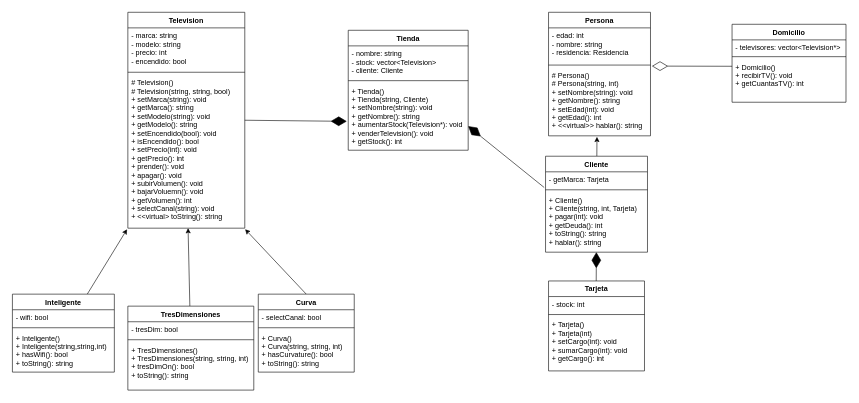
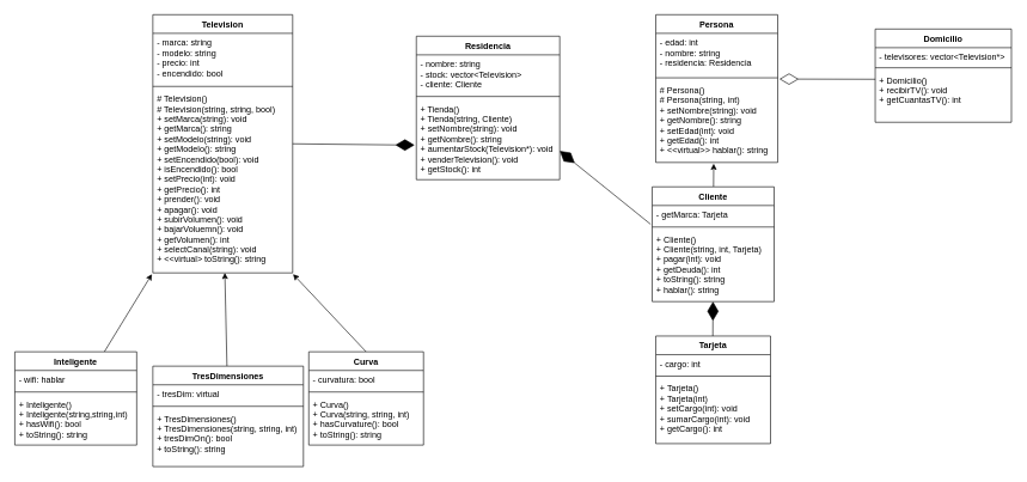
  <mxCell id="0" />
  <mxCell id="1" parent="0" />
- <mxCell id="2" value="Tienda" style="swimlane;fontStyle=1;align=center;verticalAlign=top;childLayout=stackLayout;horizontal=1;startSize=26;horizontalStack=0;resizeParent=1;resizeParentMax=0;resizeLast=0;collapsible=1;marginBottom=0;" parent="1" vertex="1"><mxGeometry x="580" y="50" width="200" height="200" as="geometry" /></mxCell>
+ <mxCell id="2" value="Residencia" style="swimlane;fontStyle=1;align=center;verticalAlign=top;childLayout=stackLayout;horizontal=1;startSize=26;horizontalStack=0;resizeParent=1;resizeParentMax=0;resizeLast=0;collapsible=1;marginBottom=0;" parent="1" vertex="1"><mxGeometry x="580" y="50" width="200" height="200" as="geometry" /></mxCell>
  <mxCell id="3" value="- nombre: string&#10;- stock: vector&lt;Television&gt;&#10;- cliente: Cliente" style="text;strokeColor=none;fillColor=none;align=left;verticalAlign=top;spacingLeft=4;spacingRight=4;overflow=hidden;rotatable=0;points=[[0,0.5],[1,0.5]];portConstraint=eastwest;" parent="2" vertex="1"><mxGeometry y="26" width="200" height="54" as="geometry" /></mxCell>
  <mxCell id="4" value="" style="line;strokeWidth=1;fillColor=none;align=left;verticalAlign=middle;spacingTop=-1;spacingLeft=3;spacingRight=3;rotatable=0;labelPosition=right;points=[];portConstraint=eastwest;strokeColor=inherit;" parent="2" vertex="1"><mxGeometry y="80" width="200" height="8" as="geometry" /></mxCell>
  <mxCell id="5" value="+ Tienda()&#10;+ Tienda(string, Cliente)&#10;+ setNombre(string): void&#10;+ getNombre(): string&#10;+ aumentarStock(Television*): void&#10;+ venderTelevision(): void&#10;+ getStock(): int" style="text;strokeColor=none;fillColor=none;align=left;verticalAlign=top;spacingLeft=4;spacingRight=4;overflow=hidden;rotatable=0;points=[[0,0.5],[1,0.5]];portConstraint=eastwest;" parent="2" vertex="1"><mxGeometry y="88" width="200" height="112" as="geometry" /></mxCell>
  <mxCell id="6" value="Television" style="swimlane;fontStyle=1;align=center;verticalAlign=top;childLayout=stackLayout;horizontal=1;startSize=26;horizontalStack=0;resizeParent=1;resizeParentMax=0;resizeLast=0;collapsible=1;marginBottom=0;" parent="1" vertex="1"><mxGeometry x="212.5" y="20" width="195" height="360" as="geometry" /></mxCell>
  <mxCell id="7" value="- marca: string&#10;- modelo: string&#10;- precio: int&#10;- encendido: bool" style="text;strokeColor=none;fillColor=none;align=left;verticalAlign=top;spacingLeft=4;spacingRight=4;overflow=hidden;rotatable=0;points=[[0,0.5],[1,0.5]];portConstraint=eastwest;" parent="6" vertex="1"><mxGeometry y="26" width="195" height="70" as="geometry" /></mxCell>
  <mxCell id="8" value="" style="line;strokeWidth=1;fillColor=none;align=left;verticalAlign=middle;spacingTop=-1;spacingLeft=3;spacingRight=3;rotatable=0;labelPosition=right;points=[];portConstraint=eastwest;strokeColor=inherit;" parent="6" vertex="1"><mxGeometry y="96" width="195" height="8" as="geometry" /></mxCell>
  <mxCell id="9" value="# Television()&#10;# Television(string, string, bool)&#10;+ setMarca(string): void&#10;+ getMarca(): string&#10;+ setModelo(string): void&#10;+ getModelo(): string&#10;+ setEncendido(bool): void&#10;+ isEncendido(): bool&#10;+ setPrecio(int): void&#10;+ getPrecio(): int&#10;+ prender(): void&#10;+ apagar(): void&#10;+ subirVolumen(): void&#10;+ bajarVoluemn(): void&#10;+ getVolumen(): int&#10;+ selectCanal(string): void&#10;+ &lt;&lt;virtual&gt; toString(): string" style="text;strokeColor=none;fillColor=none;align=left;verticalAlign=top;spacingLeft=4;spacingRight=4;overflow=hidden;rotatable=0;points=[[0,0.5],[1,0.5]];portConstraint=eastwest;" parent="6" vertex="1"><mxGeometry y="104" width="195" height="256" as="geometry" /></mxCell>
  <mxCell id="10" value="" style="edgeStyle=none;html=1;entryX=-0.007;entryY=1.007;entryDx=0;entryDy=0;entryPerimeter=0;" parent="1" source="11" target="9" edge="1"><mxGeometry relative="1" as="geometry" /></mxCell>
  <mxCell id="11" value="Inteligente" style="swimlane;fontStyle=1;align=center;verticalAlign=top;childLayout=stackLayout;horizontal=1;startSize=26;horizontalStack=0;resizeParent=1;resizeParentMax=0;resizeLast=0;collapsible=1;marginBottom=0;" parent="1" vertex="1"><mxGeometry x="20" y="490" width="170" height="130" as="geometry" /></mxCell>
- <mxCell id="12" value="- wifi: bool" style="text;strokeColor=none;fillColor=none;align=left;verticalAlign=top;spacingLeft=4;spacingRight=4;overflow=hidden;rotatable=0;points=[[0,0.5],[1,0.5]];portConstraint=eastwest;" parent="11" vertex="1"><mxGeometry y="26" width="170" height="26" as="geometry" /></mxCell>
+ <mxCell id="12" value="- wifi: hablar" style="text;strokeColor=none;fillColor=none;align=left;verticalAlign=top;spacingLeft=4;spacingRight=4;overflow=hidden;rotatable=0;points=[[0,0.5],[1,0.5]];portConstraint=eastwest;" parent="11" vertex="1"><mxGeometry y="26" width="170" height="26" as="geometry" /></mxCell>
  <mxCell id="13" value="" style="line;strokeWidth=1;fillColor=none;align=left;verticalAlign=middle;spacingTop=-1;spacingLeft=3;spacingRight=3;rotatable=0;labelPosition=right;points=[];portConstraint=eastwest;strokeColor=inherit;" parent="11" vertex="1"><mxGeometry y="52" width="170" height="8" as="geometry" /></mxCell>
  <mxCell id="14" value="+ Inteligente()&#10;+ Inteligente(string,string,int)&#10;+ hasWifi(): bool&#10;+ toString(): string" style="text;strokeColor=none;fillColor=none;align=left;verticalAlign=top;spacingLeft=4;spacingRight=4;overflow=hidden;rotatable=0;points=[[0,0.5],[1,0.5]];portConstraint=eastwest;" parent="11" vertex="1"><mxGeometry y="60" width="170" height="70" as="geometry" /></mxCell>
  <mxCell id="15" value="" style="edgeStyle=none;html=1;" parent="1" source="16" target="9" edge="1"><mxGeometry relative="1" as="geometry" /></mxCell>
  <mxCell id="16" value="TresDimensiones" style="swimlane;fontStyle=1;align=center;verticalAlign=top;childLayout=stackLayout;horizontal=1;startSize=26;horizontalStack=0;resizeParent=1;resizeParentMax=0;resizeLast=0;collapsible=1;marginBottom=0;" parent="1" vertex="1"><mxGeometry x="212.5" y="510" width="210" height="140" as="geometry" /></mxCell>
- <mxCell id="17" value="- tresDim: bool" style="text;strokeColor=none;fillColor=none;align=left;verticalAlign=top;spacingLeft=4;spacingRight=4;overflow=hidden;rotatable=0;points=[[0,0.5],[1,0.5]];portConstraint=eastwest;" parent="16" vertex="1"><mxGeometry y="26" width="210" height="26" as="geometry" /></mxCell>
+ <mxCell id="17" value="- tresDim: virtual" style="text;strokeColor=none;fillColor=none;align=left;verticalAlign=top;spacingLeft=4;spacingRight=4;overflow=hidden;rotatable=0;points=[[0,0.5],[1,0.5]];portConstraint=eastwest;" parent="16" vertex="1"><mxGeometry y="26" width="210" height="26" as="geometry" /></mxCell>
  <mxCell id="18" value="" style="line;strokeWidth=1;fillColor=none;align=left;verticalAlign=middle;spacingTop=-1;spacingLeft=3;spacingRight=3;rotatable=0;labelPosition=right;points=[];portConstraint=eastwest;strokeColor=inherit;" parent="16" vertex="1"><mxGeometry y="52" width="210" height="8" as="geometry" /></mxCell>
  <mxCell id="19" value="+ TresDimensiones()&#10;+ TresDimensiones(string, string, int)&#10;+ tresDimOn(): bool&#10;+ toString(): string&#10;" style="text;strokeColor=none;fillColor=none;align=left;verticalAlign=top;spacingLeft=4;spacingRight=4;overflow=hidden;rotatable=0;points=[[0,0.5],[1,0.5]];portConstraint=eastwest;" parent="16" vertex="1"><mxGeometry y="60" width="210" height="80" as="geometry" /></mxCell>
  <mxCell id="20" value="Persona" style="swimlane;fontStyle=1;align=center;verticalAlign=top;childLayout=stackLayout;horizontal=1;startSize=26;horizontalStack=0;resizeParent=1;resizeParentMax=0;resizeLast=0;collapsible=1;marginBottom=0;" parent="1" vertex="1"><mxGeometry x="914" y="20" width="170" height="206" as="geometry" /></mxCell>
  <mxCell id="21" value="- edad: int&#10;- nombre: string&#10;- residencia: Residencia" style="text;strokeColor=none;fillColor=none;align=left;verticalAlign=top;spacingLeft=4;spacingRight=4;overflow=hidden;rotatable=0;points=[[0,0.5],[1,0.5]];portConstraint=eastwest;" parent="20" vertex="1"><mxGeometry y="26" width="170" height="58" as="geometry" /></mxCell>
  <mxCell id="22" value="" style="line;strokeWidth=1;fillColor=none;align=left;verticalAlign=middle;spacingTop=-1;spacingLeft=3;spacingRight=3;rotatable=0;labelPosition=right;points=[];portConstraint=eastwest;strokeColor=inherit;" parent="20" vertex="1"><mxGeometry y="84" width="170" height="8" as="geometry" /></mxCell>
  <mxCell id="23" value="# Persona()&#10;# Persona(string, int)&#10;+ setNombre(string): void&#10;+ getNombre(): string&#10;+ setEdad(int): void&#10;+ getEdad(): int&#10;+ &lt;&lt;virtual&gt;&gt; hablar(): string" style="text;strokeColor=none;fillColor=none;align=left;verticalAlign=top;spacingLeft=4;spacingRight=4;overflow=hidden;rotatable=0;points=[[0,0.5],[1,0.5]];portConstraint=eastwest;" parent="20" vertex="1"><mxGeometry y="92" width="170" height="114" as="geometry" /></mxCell>
  <mxCell id="24" value="" style="edgeStyle=none;html=1;entryX=0.475;entryY=1.015;entryDx=0;entryDy=0;entryPerimeter=0;" edge="1" parent="1" source="25" target="23"><mxGeometry relative="1" as="geometry" /></mxCell>
  <mxCell id="25" value="Cliente" style="swimlane;fontStyle=1;align=center;verticalAlign=top;childLayout=stackLayout;horizontal=1;startSize=26;horizontalStack=0;resizeParent=1;resizeParentMax=0;resizeLast=0;collapsible=1;marginBottom=0;" parent="1" vertex="1"><mxGeometry x="909" y="260" width="170" height="160" as="geometry" /></mxCell>
  <mxCell id="26" value="- getMarca: Tarjeta" style="text;strokeColor=none;fillColor=none;align=left;verticalAlign=top;spacingLeft=4;spacingRight=4;overflow=hidden;rotatable=0;points=[[0,0.5],[1,0.5]];portConstraint=eastwest;" parent="25" vertex="1"><mxGeometry y="26" width="170" height="26" as="geometry" /></mxCell>
  <mxCell id="27" value="" style="line;strokeWidth=1;fillColor=none;align=left;verticalAlign=middle;spacingTop=-1;spacingLeft=3;spacingRight=3;rotatable=0;labelPosition=right;points=[];portConstraint=eastwest;strokeColor=inherit;" parent="25" vertex="1"><mxGeometry y="52" width="170" height="8" as="geometry" /></mxCell>
  <mxCell id="28" value="+ Cliente()&#10;+ Cliente(string, int, Tarjeta)&#10;+ pagar(int): void&#10;+ getDeuda(): int&#10;+ toString(): string&#10;+ hablar(): string" style="text;strokeColor=none;fillColor=none;align=left;verticalAlign=top;spacingLeft=4;spacingRight=4;overflow=hidden;rotatable=0;points=[[0,0.5],[1,0.5]];portConstraint=eastwest;" parent="25" vertex="1"><mxGeometry y="60" width="170" height="100" as="geometry" /></mxCell>
  <mxCell id="29" value="Tarjeta" style="swimlane;fontStyle=1;align=center;verticalAlign=top;childLayout=stackLayout;horizontal=1;startSize=26;horizontalStack=0;resizeParent=1;resizeParentMax=0;resizeLast=0;collapsible=1;marginBottom=0;" parent="1" vertex="1"><mxGeometry x="914" y="468" width="160" height="150" as="geometry" /></mxCell>
- <mxCell id="30" value="- stock: int" style="text;strokeColor=none;fillColor=none;align=left;verticalAlign=top;spacingLeft=4;spacingRight=4;overflow=hidden;rotatable=0;points=[[0,0.5],[1,0.5]];portConstraint=eastwest;" parent="29" vertex="1"><mxGeometry y="26" width="160" height="26" as="geometry" /></mxCell>
+ <mxCell id="30" value="- cargo: int" style="text;strokeColor=none;fillColor=none;align=left;verticalAlign=top;spacingLeft=4;spacingRight=4;overflow=hidden;rotatable=0;points=[[0,0.5],[1,0.5]];portConstraint=eastwest;" parent="29" vertex="1"><mxGeometry y="26" width="160" height="26" as="geometry" /></mxCell>
  <mxCell id="31" value="" style="line;strokeWidth=1;fillColor=none;align=left;verticalAlign=middle;spacingTop=-1;spacingLeft=3;spacingRight=3;rotatable=0;labelPosition=right;points=[];portConstraint=eastwest;strokeColor=inherit;" parent="29" vertex="1"><mxGeometry y="52" width="160" height="8" as="geometry" /></mxCell>
  <mxCell id="32" value="+ Tarjeta()&#10;+ Tarjeta(int)&#10;+ setCargo(int): void&#10;+ sumarCargo(int): void&#10;+ getCargo(): int" style="text;strokeColor=none;fillColor=none;align=left;verticalAlign=top;spacingLeft=4;spacingRight=4;overflow=hidden;rotatable=0;points=[[0,0.5],[1,0.5]];portConstraint=eastwest;" parent="29" vertex="1"><mxGeometry y="60" width="160" height="90" as="geometry" /></mxCell>
  <mxCell id="33" value="" style="endArrow=diamondThin;endFill=1;endSize=24;html=1;" parent="1" target="28" edge="1"><mxGeometry width="160" relative="1" as="geometry"><mxPoint x="993.5" y="468" as="sourcePoint" /><mxPoint x="993.5" y="418" as="targetPoint" /></mxGeometry></mxCell>
  <mxCell id="34" value="" style="endArrow=diamondThin;endFill=1;endSize=24;html=1;exitX=-0.013;exitY=1.006;exitDx=0;exitDy=0;exitPerimeter=0;" parent="1" source="26" edge="1"><mxGeometry width="160" relative="1" as="geometry"><mxPoint x="700" y="200" as="sourcePoint" /><mxPoint x="780" y="210" as="targetPoint" /></mxGeometry></mxCell>
  <mxCell id="35" value="Domicilio" style="swimlane;fontStyle=1;align=center;verticalAlign=top;childLayout=stackLayout;horizontal=1;startSize=26;horizontalStack=0;resizeParent=1;resizeParentMax=0;resizeLast=0;collapsible=1;marginBottom=0;" parent="1" vertex="1"><mxGeometry x="1220" y="40" width="190" height="130" as="geometry" /></mxCell>
  <mxCell id="36" value="- televisores: vector&lt;Television*&gt;" style="text;strokeColor=none;fillColor=none;align=left;verticalAlign=top;spacingLeft=4;spacingRight=4;overflow=hidden;rotatable=0;points=[[0,0.5],[1,0.5]];portConstraint=eastwest;" parent="35" vertex="1"><mxGeometry y="26" width="190" height="24" as="geometry" /></mxCell>
  <mxCell id="37" value="" style="line;strokeWidth=1;fillColor=none;align=left;verticalAlign=middle;spacingTop=-1;spacingLeft=3;spacingRight=3;rotatable=0;labelPosition=right;points=[];portConstraint=eastwest;strokeColor=inherit;" parent="35" vertex="1"><mxGeometry y="50" width="190" height="8" as="geometry" /></mxCell>
  <mxCell id="38" value="+ Domicilio()&#10;+ recibirTV(): void&#10;+ getCuantasTV(): int&#10;" style="text;strokeColor=none;fillColor=none;align=left;verticalAlign=top;spacingLeft=4;spacingRight=4;overflow=hidden;rotatable=0;points=[[0,0.5],[1,0.5]];portConstraint=eastwest;" parent="35" vertex="1"><mxGeometry y="58" width="190" height="72" as="geometry" /></mxCell>
  <mxCell id="39" style="edgeStyle=none;html=1;exitX=0.5;exitY=0;exitDx=0;exitDy=0;entryX=1.003;entryY=1.007;entryDx=0;entryDy=0;entryPerimeter=0;" parent="1" source="40" target="9" edge="1"><mxGeometry relative="1" as="geometry" /></mxCell>
  <mxCell id="40" value="Curva" style="swimlane;fontStyle=1;align=center;verticalAlign=top;childLayout=stackLayout;horizontal=1;startSize=26;horizontalStack=0;resizeParent=1;resizeParentMax=0;resizeLast=0;collapsible=1;marginBottom=0;" parent="1" vertex="1"><mxGeometry x="430" y="490" width="160" height="130" as="geometry" /></mxCell>
- <mxCell id="41" value="- selectCanal: bool" style="text;strokeColor=none;fillColor=none;align=left;verticalAlign=top;spacingLeft=4;spacingRight=4;overflow=hidden;rotatable=0;points=[[0,0.5],[1,0.5]];portConstraint=eastwest;" parent="40" vertex="1"><mxGeometry y="26" width="160" height="26" as="geometry" /></mxCell>
+ <mxCell id="41" value="- curvatura: bool" style="text;strokeColor=none;fillColor=none;align=left;verticalAlign=top;spacingLeft=4;spacingRight=4;overflow=hidden;rotatable=0;points=[[0,0.5],[1,0.5]];portConstraint=eastwest;" parent="40" vertex="1"><mxGeometry y="26" width="160" height="26" as="geometry" /></mxCell>
  <mxCell id="42" value="" style="line;strokeWidth=1;fillColor=none;align=left;verticalAlign=middle;spacingTop=-1;spacingLeft=3;spacingRight=3;rotatable=0;labelPosition=right;points=[];portConstraint=eastwest;strokeColor=inherit;" parent="40" vertex="1"><mxGeometry y="52" width="160" height="8" as="geometry" /></mxCell>
  <mxCell id="43" value="+ Curva()&#10;+ Curva(string, string, int)&#10;+ hasCurvature(): bool&#10;+ toString(): string" style="text;strokeColor=none;fillColor=none;align=left;verticalAlign=top;spacingLeft=4;spacingRight=4;overflow=hidden;rotatable=0;points=[[0,0.5],[1,0.5]];portConstraint=eastwest;" parent="40" vertex="1"><mxGeometry y="60" width="160" height="70" as="geometry" /></mxCell>
  <mxCell id="44" value="" style="endArrow=diamondThin;endFill=0;endSize=24;html=1;entryX=1.014;entryY=-0.02;entryDx=0;entryDy=0;entryPerimeter=0;" edge="1" parent="1" target="23"><mxGeometry width="160" relative="1" as="geometry"><mxPoint x="1220" y="110" as="sourcePoint" /><mxPoint x="1110" y="110" as="targetPoint" /></mxGeometry></mxCell>
  <mxCell id="45" value="" style="endArrow=diamondThin;endFill=1;endSize=24;html=1;entryX=-0.012;entryY=0.57;entryDx=0;entryDy=0;entryPerimeter=0;" edge="1" parent="1" target="5"><mxGeometry width="160" relative="1" as="geometry"><mxPoint x="407.5" y="200" as="sourcePoint" /><mxPoint x="570" y="200" as="targetPoint" /></mxGeometry></mxCell>
